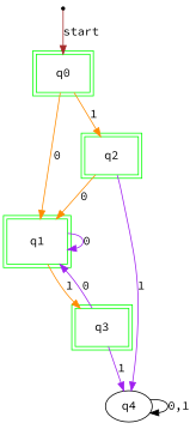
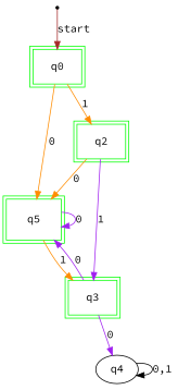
  strict digraph {
    fontname="Source Code Pro"
    rankdir=TB
    node [color="green:green" fontname="Source Code Pro" peripheries=2 shape=box]
    edge [color=darkorange fontname="Source Code Pro"]
    q0
-   q1
+   q1 [label=q5]
    q2
    q3
    q4 [shape=ellipse color="" peripheries=""]
    qi [shape=point color="" peripheries=""]
    q0 -> q1 [label=0]
    q0 -> q2 [label=1]
    q1 -> q1 [color=purple label=0]
    q1 -> q3 [label=1]
    q2 -> q1 [label=0]
-   q2 -> q4 [color=purple label=1]
+   q2 -> q3 [color=purple label=1]
    q3 -> q1 [color=purple label=0]
-   q3 -> q4 [color=purple label=1]
+   q3 -> q4 [color=purple label=0]
    q4 -> q4 [color=black label="0,1"]
    qi -> q0 [color=brown label=start]
  }
